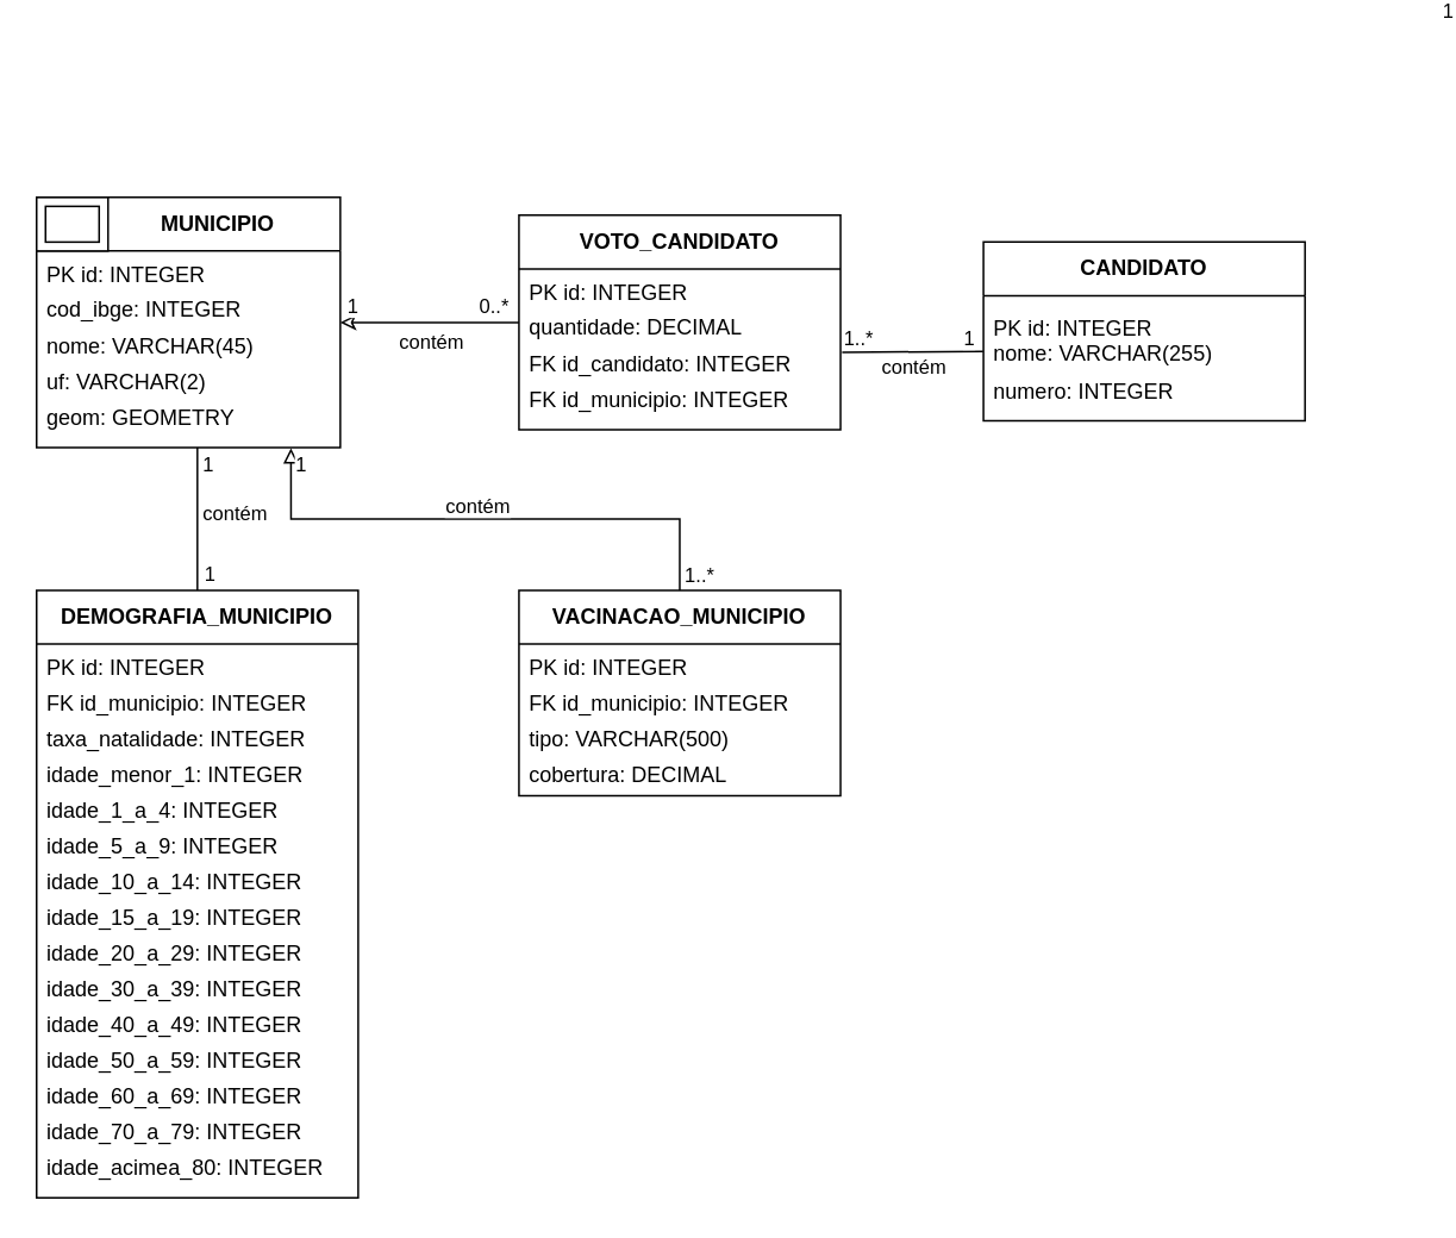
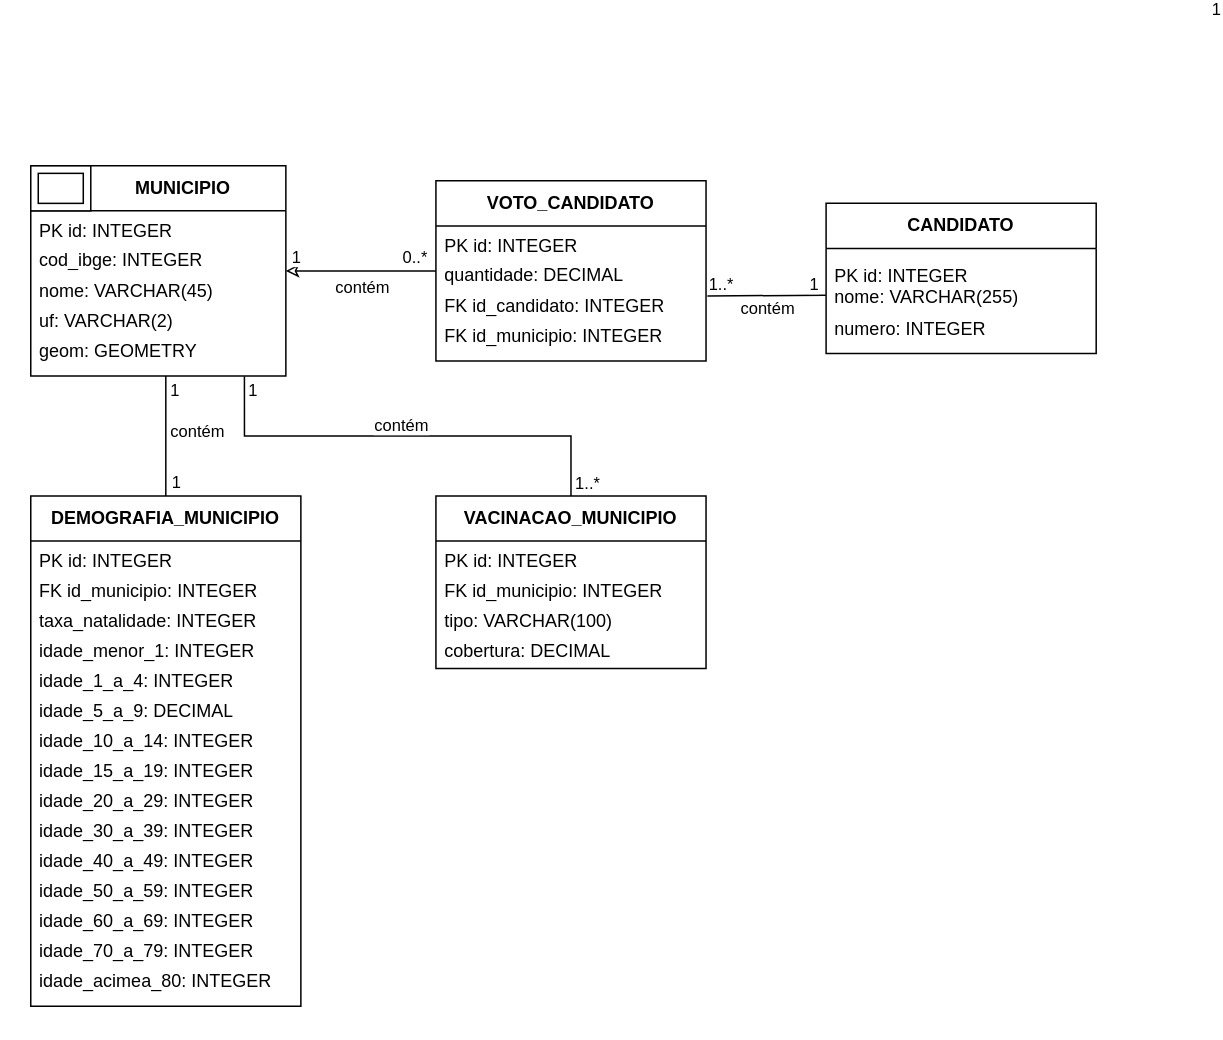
  <mxCell id="0" />
  <mxCell id="1" parent="0" />
  <mxCell id="2" value="&amp;nbsp; &amp;nbsp; &amp;nbsp; &amp;nbsp; &amp;nbsp; MUNICIPIO" style="swimlane;whiteSpace=wrap;html=1;startSize=30;" parent="1" vertex="1"><mxGeometry x="20" y="20" width="170" height="140" as="geometry" /></mxCell>
  <mxCell id="3" value="" style="rounded=0;whiteSpace=wrap;html=1;" parent="2" vertex="1"><mxGeometry width="40" height="30" as="geometry" /></mxCell>
  <mxCell id="4" value="PK id: INTEGER" style="text;strokeColor=none;fillColor=none;spacingLeft=4;spacingRight=4;overflow=hidden;rotatable=0;points=[[0,0.5],[1,0.5]];portConstraint=eastwest;fontSize=12;whiteSpace=wrap;html=1;" parent="2" vertex="1"><mxGeometry y="30" width="155" height="30" as="geometry" /></mxCell>
  <mxCell id="5" value="" style="rounded=0;whiteSpace=wrap;html=1;" parent="2" vertex="1"><mxGeometry x="5" y="5" width="30" height="20" as="geometry" /></mxCell>
  <mxCell id="6" value="cod_ibge: INTEGER" style="text;strokeColor=none;fillColor=none;spacingLeft=4;spacingRight=4;overflow=hidden;rotatable=0;points=[[0,0.5],[1,0.5]];portConstraint=eastwest;fontSize=12;whiteSpace=wrap;html=1;" parent="2" vertex="1"><mxGeometry y="49" width="180" height="30" as="geometry" /></mxCell>
  <mxCell id="7" value="nome: VARCHAR(45)" style="text;strokeColor=none;fillColor=none;spacingLeft=4;spacingRight=4;overflow=hidden;rotatable=0;points=[[0,0.5],[1,0.5]];portConstraint=eastwest;fontSize=12;whiteSpace=wrap;html=1;" parent="2" vertex="1"><mxGeometry y="70" width="180" height="30" as="geometry" /></mxCell>
  <mxCell id="8" value="uf: VARCHAR(2)" style="text;strokeColor=none;fillColor=none;spacingLeft=4;spacingRight=4;overflow=hidden;rotatable=0;points=[[0,0.5],[1,0.5]];portConstraint=eastwest;fontSize=12;whiteSpace=wrap;html=1;" parent="2" vertex="1"><mxGeometry y="90" width="180" height="30" as="geometry" /></mxCell>
  <mxCell id="9" value="geom: GEOMETRY" style="text;strokeColor=none;fillColor=none;spacingLeft=4;spacingRight=4;overflow=hidden;rotatable=0;points=[[0,0.5],[1,0.5]];portConstraint=eastwest;fontSize=12;whiteSpace=wrap;html=1;" parent="2" vertex="1"><mxGeometry y="110" width="180" height="30" as="geometry" /></mxCell>
  <mxCell id="10" style="edgeStyle=orthogonalEdgeStyle;rounded=0;orthogonalLoop=1;jettySize=auto;html=1;entryX=1;entryY=0.5;entryDx=0;entryDy=0;endArrow=classic;endFill=0;" parent="1" source="18" target="2" edge="1"><mxGeometry relative="1" as="geometry"><mxPoint x="240" y="110" as="targetPoint" /></mxGeometry></mxCell>
  <mxCell id="11" value="0..*" style="edgeLabel;html=1;align=center;verticalAlign=middle;resizable=0;points=[];" parent="10" vertex="1" connectable="0"><mxGeometry x="-0.793" relative="1" as="geometry"><mxPoint x="-5" y="-10" as="offset" /></mxGeometry></mxCell>
  <mxCell id="12" value="1" style="edgeLabel;html=1;align=center;verticalAlign=middle;resizable=0;points=[];" parent="10" vertex="1" connectable="0"><mxGeometry x="0.821" relative="1" as="geometry"><mxPoint x="-3" y="-10" as="offset" /></mxGeometry></mxCell>
  <mxCell id="13" value="contém" style="edgeLabel;html=1;align=center;verticalAlign=middle;resizable=0;points=[];" parent="10" vertex="1" connectable="0"><mxGeometry x="0.122" relative="1" as="geometry"><mxPoint x="6" y="10" as="offset" /></mxGeometry></mxCell>
  <mxCell id="14" style="edgeStyle=orthogonalEdgeStyle;rounded=0;orthogonalLoop=1;jettySize=auto;html=1;endArrow=none;endFill=0;exitX=1.005;exitY=0.924;exitDx=0;exitDy=0;exitPerimeter=0;entryX=-0.001;entryY=0.24;entryDx=0;entryDy=0;entryPerimeter=0;" parent="1" source="20" edge="1"><mxGeometry relative="1" as="geometry"><mxPoint x="549.82" y="106.2" as="targetPoint" /></mxGeometry></mxCell>
  <mxCell id="15" value="1" style="edgeLabel;html=1;align=center;verticalAlign=middle;resizable=0;points=[];" parent="14" vertex="1" connectable="0"><mxGeometry x="0.847" y="-1" relative="1" as="geometry"><mxPoint x="266" y="-192" as="offset" /></mxGeometry></mxCell>
  <mxCell id="16" value="1..*" style="edgeLabel;html=1;align=center;verticalAlign=middle;resizable=0;points=[];" parent="14" vertex="1" connectable="0"><mxGeometry x="-0.795" y="-1" relative="1" as="geometry"><mxPoint x="1" y="-9" as="offset" /></mxGeometry></mxCell>
  <mxCell id="17" value="contém" style="edgeLabel;html=1;align=center;verticalAlign=middle;resizable=0;points=[];" parent="14" vertex="1" connectable="0"><mxGeometry x="0.005" y="1" relative="1" as="geometry"><mxPoint y="9" as="offset" /></mxGeometry></mxCell>
  <mxCell id="18" value="VOTO_CANDIDATO" style="swimlane;whiteSpace=wrap;html=1;startSize=30;" parent="1" vertex="1"><mxGeometry x="290" y="30" width="180" height="120" as="geometry" /></mxCell>
  <mxCell id="19" value="PK id: INTEGER" style="text;strokeColor=none;fillColor=none;spacingLeft=4;spacingRight=4;overflow=hidden;rotatable=0;points=[[0,0.5],[1,0.5]];portConstraint=eastwest;fontSize=12;whiteSpace=wrap;html=1;" parent="18" vertex="1"><mxGeometry y="30" width="155" height="30" as="geometry" /></mxCell>
  <mxCell id="20" value="quantidade: DECIMAL" style="text;strokeColor=none;fillColor=none;spacingLeft=4;spacingRight=4;overflow=hidden;rotatable=0;points=[[0,0.5],[1,0.5]];portConstraint=eastwest;fontSize=12;whiteSpace=wrap;html=1;" parent="18" vertex="1"><mxGeometry y="49" width="180" height="30" as="geometry" /></mxCell>
  <mxCell id="21" value="FK id_candidato: INTEGER" style="text;strokeColor=none;fillColor=none;spacingLeft=4;spacingRight=4;overflow=hidden;rotatable=0;points=[[0,0.5],[1,0.5]];portConstraint=eastwest;fontSize=12;whiteSpace=wrap;html=1;" parent="18" vertex="1"><mxGeometry y="70" width="180" height="30" as="geometry" /></mxCell>
  <mxCell id="22" value="FK id_municipio: INTEGER" style="text;strokeColor=none;fillColor=none;spacingLeft=4;spacingRight=4;overflow=hidden;rotatable=0;points=[[0,0.5],[1,0.5]];portConstraint=eastwest;fontSize=12;whiteSpace=wrap;html=1;" parent="18" vertex="1"><mxGeometry y="90" width="180" height="30" as="geometry" /></mxCell>
  <mxCell id="23" value="CANDIDATO" style="swimlane;whiteSpace=wrap;html=1;startSize=30;" parent="1" vertex="1"><mxGeometry x="550" y="45" width="180" height="100" as="geometry" /></mxCell>
  <mxCell id="24" value="PK id: INTEGER" style="text;strokeColor=none;fillColor=none;spacingLeft=4;spacingRight=4;overflow=hidden;rotatable=0;points=[[0,0.5],[1,0.5]];portConstraint=eastwest;fontSize=12;whiteSpace=wrap;html=1;" parent="23" vertex="1"><mxGeometry y="35" width="155" height="30" as="geometry" /></mxCell>
  <mxCell id="25" value="nome: VARCHAR(255)" style="text;strokeColor=none;fillColor=none;spacingLeft=4;spacingRight=4;overflow=hidden;rotatable=0;points=[[0,0.5],[1,0.5]];portConstraint=eastwest;fontSize=12;whiteSpace=wrap;html=1;" parent="23" vertex="1"><mxGeometry y="49" width="180" height="30" as="geometry" /></mxCell>
  <mxCell id="26" value="numero: INTEGER" style="text;strokeColor=none;fillColor=none;spacingLeft=4;spacingRight=4;overflow=hidden;rotatable=0;points=[[0,0.5],[1,0.5]];portConstraint=eastwest;fontSize=12;whiteSpace=wrap;html=1;" parent="23" vertex="1"><mxGeometry y="70" width="180" height="30" as="geometry" /></mxCell>
  <mxCell id="27" value="DEMOGRAFIA_MUNICIPIO" style="swimlane;whiteSpace=wrap;html=1;startSize=30;" parent="1" vertex="1"><mxGeometry x="20" y="240" width="180" height="340" as="geometry" /></mxCell>
  <mxCell id="28" value="PK id: INTEGER" style="text;strokeColor=none;fillColor=none;spacingLeft=4;spacingRight=4;overflow=hidden;rotatable=0;points=[[0,0.5],[1,0.5]];portConstraint=eastwest;fontSize=12;whiteSpace=wrap;html=1;" parent="27" vertex="1"><mxGeometry y="30" width="155" height="30" as="geometry" /></mxCell>
  <mxCell id="29" value="taxa_natalidade: INTEGER" style="text;strokeColor=none;fillColor=none;spacingLeft=4;spacingRight=4;overflow=hidden;rotatable=0;points=[[0,0.5],[1,0.5]];portConstraint=eastwest;fontSize=12;whiteSpace=wrap;html=1;" parent="27" vertex="1"><mxGeometry y="70" width="180" height="30" as="geometry" /></mxCell>
  <mxCell id="30" value="FK id_municipio: INTEGER" style="text;strokeColor=none;fillColor=none;spacingLeft=4;spacingRight=4;overflow=hidden;rotatable=0;points=[[0,0.5],[1,0.5]];portConstraint=eastwest;fontSize=12;whiteSpace=wrap;html=1;" parent="27" vertex="1"><mxGeometry y="50" width="180" height="30" as="geometry" /></mxCell>
  <mxCell id="31" value="idade_menor_1: INTEGER" style="text;strokeColor=none;fillColor=none;spacingLeft=4;spacingRight=4;overflow=hidden;rotatable=0;points=[[0,0.5],[1,0.5]];portConstraint=eastwest;fontSize=12;whiteSpace=wrap;html=1;" parent="27" vertex="1"><mxGeometry y="90" width="180" height="30" as="geometry" /></mxCell>
  <mxCell id="32" value="idade_1_a_4: INTEGER" style="text;strokeColor=none;fillColor=none;spacingLeft=4;spacingRight=4;overflow=hidden;rotatable=0;points=[[0,0.5],[1,0.5]];portConstraint=eastwest;fontSize=12;whiteSpace=wrap;html=1;" parent="27" vertex="1"><mxGeometry y="110" width="180" height="30" as="geometry" /></mxCell>
- <mxCell id="33" value="idade_5_a_9: INTEGER" style="text;strokeColor=none;fillColor=none;spacingLeft=4;spacingRight=4;overflow=hidden;rotatable=0;points=[[0,0.5],[1,0.5]];portConstraint=eastwest;fontSize=12;whiteSpace=wrap;html=1;" parent="27" vertex="1"><mxGeometry y="130" width="180" height="30" as="geometry" /></mxCell>
+ <mxCell id="33" value="idade_5_a_9: DECIMAL" style="text;strokeColor=none;fillColor=none;spacingLeft=4;spacingRight=4;overflow=hidden;rotatable=0;points=[[0,0.5],[1,0.5]];portConstraint=eastwest;fontSize=12;whiteSpace=wrap;html=1;" parent="27" vertex="1"><mxGeometry y="130" width="180" height="30" as="geometry" /></mxCell>
  <mxCell id="34" value="idade_10_a_14: INTEGER" style="text;strokeColor=none;fillColor=none;spacingLeft=4;spacingRight=4;overflow=hidden;rotatable=0;points=[[0,0.5],[1,0.5]];portConstraint=eastwest;fontSize=12;whiteSpace=wrap;html=1;" parent="27" vertex="1"><mxGeometry y="150" width="180" height="30" as="geometry" /></mxCell>
  <mxCell id="35" value="idade_15_a_19: INTEGER" style="text;strokeColor=none;fillColor=none;spacingLeft=4;spacingRight=4;overflow=hidden;rotatable=0;points=[[0,0.5],[1,0.5]];portConstraint=eastwest;fontSize=12;whiteSpace=wrap;html=1;" parent="27" vertex="1"><mxGeometry y="170" width="180" height="30" as="geometry" /></mxCell>
  <mxCell id="36" value="idade_20_a_29: INTEGER" style="text;strokeColor=none;fillColor=none;spacingLeft=4;spacingRight=4;overflow=hidden;rotatable=0;points=[[0,0.5],[1,0.5]];portConstraint=eastwest;fontSize=12;whiteSpace=wrap;html=1;" parent="27" vertex="1"><mxGeometry y="190" width="180" height="30" as="geometry" /></mxCell>
  <mxCell id="37" value="idade_30_a_39: INTEGER" style="text;strokeColor=none;fillColor=none;spacingLeft=4;spacingRight=4;overflow=hidden;rotatable=0;points=[[0,0.5],[1,0.5]];portConstraint=eastwest;fontSize=12;whiteSpace=wrap;html=1;" parent="27" vertex="1"><mxGeometry y="210" width="180" height="30" as="geometry" /></mxCell>
  <mxCell id="38" value="idade_40_a_49: INTEGER" style="text;strokeColor=none;fillColor=none;spacingLeft=4;spacingRight=4;overflow=hidden;rotatable=0;points=[[0,0.5],[1,0.5]];portConstraint=eastwest;fontSize=12;whiteSpace=wrap;html=1;" parent="27" vertex="1"><mxGeometry y="230" width="180" height="30" as="geometry" /></mxCell>
  <mxCell id="39" value="idade_50_a_59: INTEGER" style="text;strokeColor=none;fillColor=none;spacingLeft=4;spacingRight=4;overflow=hidden;rotatable=0;points=[[0,0.5],[1,0.5]];portConstraint=eastwest;fontSize=12;whiteSpace=wrap;html=1;" parent="27" vertex="1"><mxGeometry y="250" width="180" height="30" as="geometry" /></mxCell>
  <mxCell id="40" value="idade_60_a_69: INTEGER" style="text;strokeColor=none;fillColor=none;spacingLeft=4;spacingRight=4;overflow=hidden;rotatable=0;points=[[0,0.5],[1,0.5]];portConstraint=eastwest;fontSize=12;whiteSpace=wrap;html=1;" parent="27" vertex="1"><mxGeometry y="270" width="180" height="30" as="geometry" /></mxCell>
  <mxCell id="41" value="idade_70_a_79: INTEGER" style="text;strokeColor=none;fillColor=none;spacingLeft=4;spacingRight=4;overflow=hidden;rotatable=0;points=[[0,0.5],[1,0.5]];portConstraint=eastwest;fontSize=12;whiteSpace=wrap;html=1;" parent="27" vertex="1"><mxGeometry y="290" width="180" height="30" as="geometry" /></mxCell>
  <mxCell id="42" value="idade_acimea_80: INTEGER" style="text;strokeColor=none;fillColor=none;spacingLeft=4;spacingRight=4;overflow=hidden;rotatable=0;points=[[0,0.5],[1,0.5]];portConstraint=eastwest;fontSize=12;whiteSpace=wrap;html=1;" parent="27" vertex="1"><mxGeometry y="310" width="180" height="30" as="geometry" /></mxCell>
  <mxCell id="43" style="edgeStyle=orthogonalEdgeStyle;rounded=0;orthogonalLoop=1;jettySize=auto;html=1;entryX=0.5;entryY=1;entryDx=0;entryDy=0;entryPerimeter=0;endArrow=none;endFill=0;" parent="1" source="27" target="9" edge="1"><mxGeometry relative="1" as="geometry" /></mxCell>
  <mxCell id="44" value="1" style="edgeLabel;html=1;align=center;verticalAlign=middle;resizable=0;points=[];" parent="43" vertex="1" connectable="0"><mxGeometry x="0.854" y="-1" relative="1" as="geometry"><mxPoint x="4" y="3" as="offset" /></mxGeometry></mxCell>
  <mxCell id="45" value="1" style="edgeLabel;html=1;align=center;verticalAlign=middle;resizable=0;points=[];" parent="43" vertex="1" connectable="0"><mxGeometry x="-0.825" y="1" relative="1" as="geometry"><mxPoint x="7" y="-3" as="offset" /></mxGeometry></mxCell>
  <mxCell id="46" value="contém" style="edgeLabel;html=1;align=center;verticalAlign=middle;resizable=0;points=[];" parent="43" vertex="1" connectable="0"><mxGeometry x="0.164" y="-1" relative="1" as="geometry"><mxPoint x="19" y="3" as="offset" /></mxGeometry></mxCell>
  <mxCell id="47" value="VACINACAO_MUNICIPIO" style="swimlane;whiteSpace=wrap;html=1;startSize=30;" parent="1" vertex="1"><mxGeometry x="290" y="240" width="180" height="115" as="geometry" /></mxCell>
  <mxCell id="48" value="PK id: INTEGER" style="text;strokeColor=none;fillColor=none;spacingLeft=4;spacingRight=4;overflow=hidden;rotatable=0;points=[[0,0.5],[1,0.5]];portConstraint=eastwest;fontSize=12;whiteSpace=wrap;html=1;" parent="47" vertex="1"><mxGeometry y="30" width="155" height="30" as="geometry" /></mxCell>
- <mxCell id="49" value="tipo: VARCHAR(500)" style="text;strokeColor=none;fillColor=none;spacingLeft=4;spacingRight=4;overflow=hidden;rotatable=0;points=[[0,0.5],[1,0.5]];portConstraint=eastwest;fontSize=12;whiteSpace=wrap;html=1;" parent="47" vertex="1"><mxGeometry y="70" width="180" height="30" as="geometry" /></mxCell>
+ <mxCell id="49" value="tipo: VARCHAR(100)" style="text;strokeColor=none;fillColor=none;spacingLeft=4;spacingRight=4;overflow=hidden;rotatable=0;points=[[0,0.5],[1,0.5]];portConstraint=eastwest;fontSize=12;whiteSpace=wrap;html=1;" parent="47" vertex="1"><mxGeometry y="70" width="180" height="30" as="geometry" /></mxCell>
  <mxCell id="50" value="FK id_municipio: INTEGER" style="text;strokeColor=none;fillColor=none;spacingLeft=4;spacingRight=4;overflow=hidden;rotatable=0;points=[[0,0.5],[1,0.5]];portConstraint=eastwest;fontSize=12;whiteSpace=wrap;html=1;" parent="47" vertex="1"><mxGeometry y="50" width="180" height="30" as="geometry" /></mxCell>
  <mxCell id="51" value="cobertura: DECIMAL" style="text;strokeColor=none;fillColor=none;spacingLeft=4;spacingRight=4;overflow=hidden;rotatable=0;points=[[0,0.5],[1,0.5]];portConstraint=eastwest;fontSize=12;whiteSpace=wrap;html=1;" parent="47" vertex="1"><mxGeometry y="90" width="180" height="30" as="geometry" /></mxCell>
- <mxCell id="52" style="edgeStyle=orthogonalEdgeStyle;rounded=0;orthogonalLoop=1;jettySize=auto;html=1;entryX=0.791;entryY=1.014;entryDx=0;entryDy=0;entryPerimeter=0;endArrow=block;endFill=0;exitX=0.5;exitY=0;exitDx=0;exitDy=0;" parent="1" source="47" target="9" edge="1"><mxGeometry relative="1" as="geometry"><mxPoint x="120" y="250" as="sourcePoint" /><mxPoint x="120" y="170" as="targetPoint" /></mxGeometry></mxCell>
+ <mxCell id="52" style="edgeStyle=orthogonalEdgeStyle;rounded=0;orthogonalLoop=1;jettySize=auto;html=1;entryX=0.791;entryY=1.014;entryDx=0;entryDy=0;entryPerimeter=0;endArrow=none;endFill=0;exitX=0.5;exitY=0;exitDx=0;exitDy=0;" parent="1" source="47" target="9" edge="1"><mxGeometry relative="1" as="geometry"><mxPoint x="120" y="250" as="sourcePoint" /><mxPoint x="120" y="170" as="targetPoint" /></mxGeometry></mxCell>
  <mxCell id="53" value="1" style="edgeLabel;html=1;align=center;verticalAlign=middle;resizable=0;points=[];" parent="52" vertex="1" connectable="0"><mxGeometry x="0.854" y="-1" relative="1" as="geometry"><mxPoint x="4" y="-13" as="offset" /></mxGeometry></mxCell>
  <mxCell id="54" value="1..*" style="edgeLabel;html=1;align=center;verticalAlign=middle;resizable=0;points=[];" parent="52" vertex="1" connectable="0"><mxGeometry x="-0.825" y="1" relative="1" as="geometry"><mxPoint x="11" y="17" as="offset" /></mxGeometry></mxCell>
  <mxCell id="55" value="contém" style="edgeLabel;html=1;align=center;verticalAlign=middle;resizable=0;points=[];" parent="52" vertex="1" connectable="0"><mxGeometry x="0.164" y="-1" relative="1" as="geometry"><mxPoint x="19" y="-7" as="offset" /></mxGeometry></mxCell>
  <mxCell id="56" value="1" style="edgeLabel;html=1;align=center;verticalAlign=middle;resizable=0;points=[];" parent="1" vertex="1" connectable="0"><mxGeometry x="541.005" y="98.999" as="geometry" /></mxCell>
